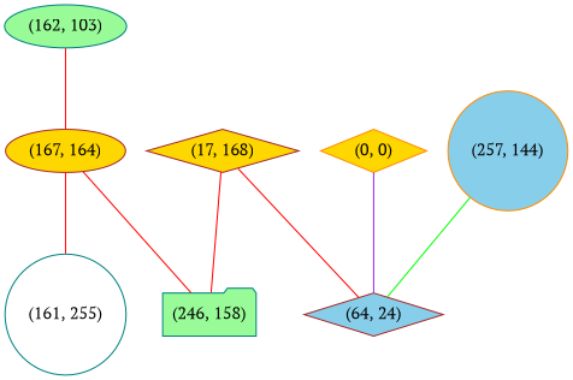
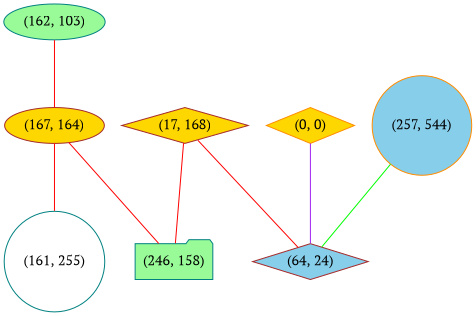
  graph {
    fontname="PT Serif"
    node [color=teal fillcolor=gold fontname="PT Serif" shape=diamond style=filled]
    edge [color=red fontname="PT Serif" weight=1]
    "(162, 103)" [fillcolor=palegreen shape=ellipse]
    "(167, 164)" [color=brown shape=ellipse]
    "(246, 158)" [fillcolor=palegreen shape=folder]
    "(161, 255)" [fillcolor=white shape=circle]
    "(17, 168)" [color=brown]
    "(64, 24)" [color=brown fillcolor=skyblue]
    "(0, 0)" [color=darkorange]
-   "(257, 144)" [color=darkorange fillcolor=skyblue shape=circle]
+   "(257, 144)" [color=darkorange fillcolor=skyblue shape=circle label="(257, 544)"]
    "(162, 103)" -- "(167, 164)"
    "(167, 164)" -- "(246, 158)"
    "(167, 164)" -- "(161, 255)"
    "(17, 168)" -- "(246, 158)"
    "(17, 168)" -- "(64, 24)"
    "(0, 0)" -- "(64, 24)" [color=purple weight=4]
    "(257, 144)" -- "(64, 24)" [color=green weight=2]
  }
